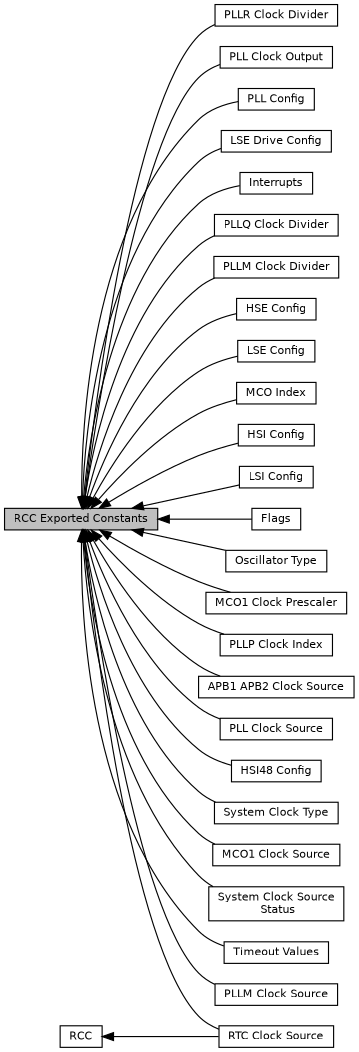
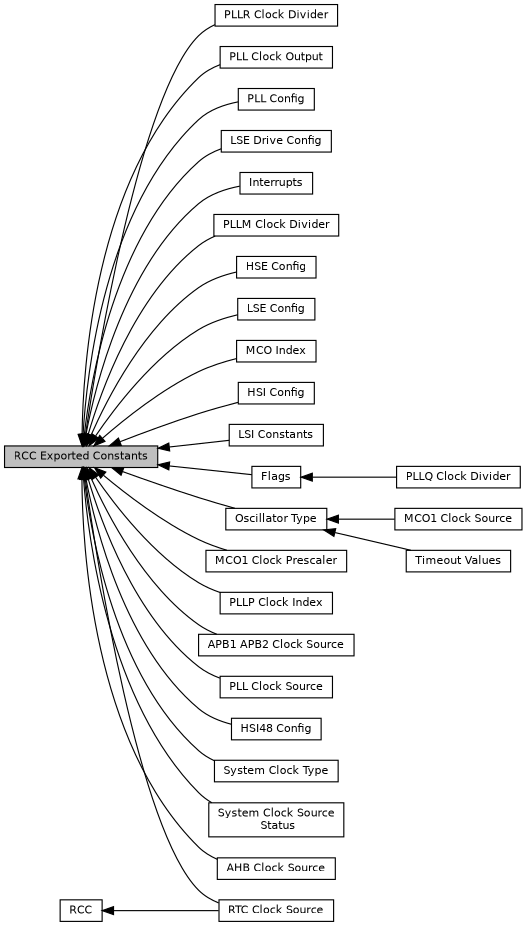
  digraph {
    rankdir=LR
    node [color=black fillcolor=white fontname=Helvetica fontsize=10 shape=box style=filled]
    edge [dir=back fontname=Helvetica fontsize=10 labelfontname=Helvetica labelfontsize=10 shape=plaintext style=solid]
    n1 [height=0.2 label="PLLR Clock Divider" width=0.4]
    n2 [height=0.2 label="PLL Clock Output" width=0.4]
    n3 [height=0.2 label="PLL Config" width=0.4]
    n4 [height=0.2 label="LSE Drive Config" width=0.4]
    n5 [height=0.2 label=Interrupts width=0.4]
    n6 [height=0.2 label="PLLQ Clock Divider" width=0.4]
    n7 [height=0.2 label="PLLM Clock Divider" width=0.4]
    n8 [height=0.2 label="HSE Config" width=0.4]
    n9 [height=0.2 label="LSE Config" width=0.4]
    n10 [height=0.2 label="MCO Index" width=0.4]
    n11 [height=0.2 label="HSI Config" width=0.4]
-   n12 [height=0.2 label="LSI Config" width=0.4]
+   n12 [height=0.2 label="LSI Constants" width=0.4]
    n13 [height=0.2 label=Flags width=0.4]
    n14 [height=0.2 label="Oscillator Type" width=0.4]
    n15 [height=0.2 label="RTC Clock Source" width=0.4]
    n16 [height=0.2 label="MCO1 Clock Prescaler" width=0.4]
    n17 [height=0.2 label="PLLP Clock Index" width=0.4]
    n18 [fillcolor=grey75 fontcolor=black height=0.2 label="RCC Exported Constants" width=0.4]
    n19 [height=0.2 label="APB1 APB2 Clock Source" width=0.4]
    n20 [height=0.2 label="PLL Clock Source" width=0.4]
    n21 [height=0.2 label="HSI48 Config" width=0.4]
    n22 [height=0.2 label="System Clock Type" width=0.4]
    n23 [height=0.2 label="MCO1 Clock Source" width=0.4]
    n24 [height=0.2 label="System Clock Source\l Status" width=0.4]
    n25 [height=0.2 label="Timeout Values" width=0.4]
-   n26 [height=0.2 label="PLLM Clock Source" width=0.4]
+   n26 [height=0.2 label="AHB Clock Source" width=0.4]
    n27 [height=0.2 label=RCC width=0.4]
    n18 -> n1
    n18 -> n2
    n18 -> n3
    n18 -> n4
    n18 -> n5
-   n18 -> n6
+   n13 -> n6
    n18 -> n7
    n18 -> n8
    n18 -> n9
    n18 -> n10
    n18 -> n11
    n18 -> n12
    n18 -> n13
    n18 -> n14
    n18 -> n15
    n18 -> n16
    n18 -> n17
    n18 -> n19
    n18 -> n20
    n18 -> n21
    n18 -> n22
-   n18 -> n23
+   n14 -> n23
    n18 -> n24
-   n18 -> n25
+   n14 -> n25
    n18 -> n26
    n27 -> n15
  }
